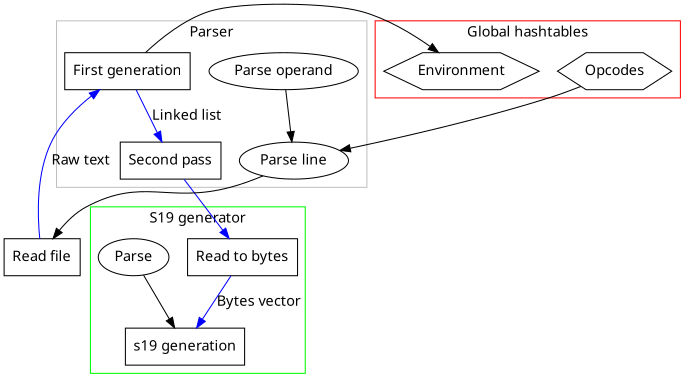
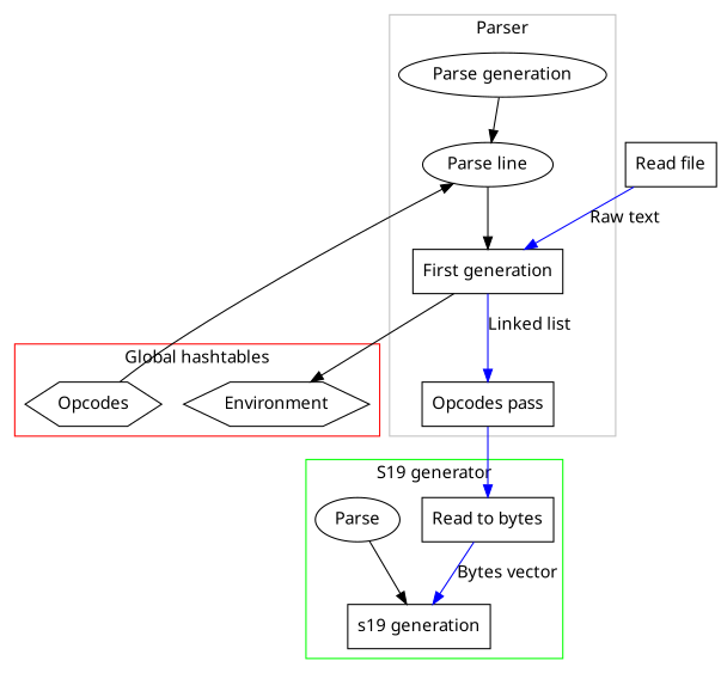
  digraph {
    fontname="Noto Sans"
    node [fontname="Noto Sans" shape=box]
    edge [fontname="Noto Sans"]
    n1 [label="First generation"]
-   n2 [label="Second pass"]
-   n3 [label="Parse operand" shape=""]
+   n2 [label="Opcodes pass"]
+   n3 [label="Parse generation" shape=""]
    n4 [label="Parse line" shape=""]
    n5 [label=Opcodes shape=hexagon]
    n6 [label=Environment shape=hexagon]
    n7 [label="Read to bytes"]
    n8 [label="s19 generation"]
    n9 [label=Parse shape=""]
    n10 [label="Read file"]
    subgraph cluster_1 {
      color=grey
      label=Parser
      n1
      n2
      n3
      n4
    }
    subgraph cluster_2 {
      color=red
      label="Global hashtables"
      n5
      n6
    }
    subgraph cluster_3 {
      color=green
      label="S19 generator"
      n7
      n8
      n9
    }
    n1 -> n2 [color=blue label="Linked list"]
    n1 -> n6
    n2 -> n7 [color=blue]
    n3 -> n4
-   n4 -> n10
+   n4 -> n1
    n5 -> n4
    n7 -> n8 [color=blue label="Bytes vector"]
    n9 -> n8
    n10 -> n1 [color=blue label="Raw text"]
  }
